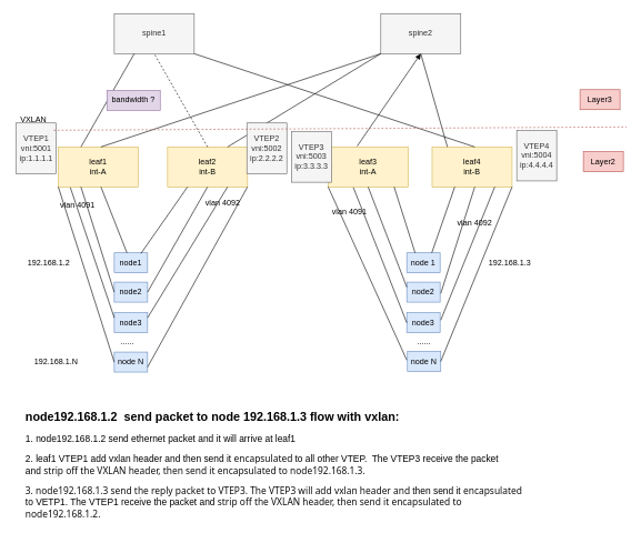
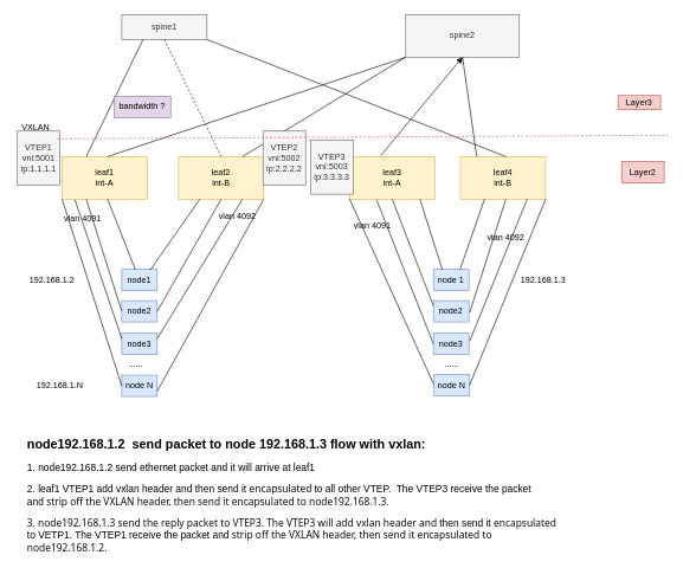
  <mxCell id="0" />
  <mxCell id="1" parent="0" />
  <mxCell id="2" value="leaf1&lt;div&gt;int-A&lt;/div&gt;" style="rounded=0;whiteSpace=wrap;html=1;fillColor=#fff2cc;strokeColor=#d6b656;" parent="1" vertex="1"><mxGeometry x="87" y="220" width="120" height="60" as="geometry" /></mxCell>
  <mxCell id="3" value="leaf2&lt;div&gt;int-B&lt;/div&gt;" style="rounded=0;whiteSpace=wrap;html=1;fillColor=#fff2cc;strokeColor=#d6b656;" parent="1" vertex="1"><mxGeometry x="251" y="220" width="120" height="60" as="geometry" /></mxCell>
  <mxCell id="4" value="leaf3&lt;div&gt;int-A&lt;/div&gt;" style="rounded=0;whiteSpace=wrap;html=1;fillColor=#fff2cc;strokeColor=#d6b656;" parent="1" vertex="1"><mxGeometry x="492" y="220" width="120" height="60" as="geometry" /></mxCell>
  <mxCell id="5" value="leaf4&lt;div&gt;int-B&lt;/div&gt;" style="rounded=0;whiteSpace=wrap;html=1;fillColor=#fff2cc;strokeColor=#d6b656;" parent="1" vertex="1"><mxGeometry x="648" y="220" width="120" height="60" as="geometry" /></mxCell>
- <mxCell id="6" value="spine1" style="rounded=0;whiteSpace=wrap;html=1;fillColor=#f5f5f5;fontColor=#333333;strokeColor=#666666;" parent="1" vertex="1"><mxGeometry x="171" y="20" width="120" height="60" as="geometry" /></mxCell>
- <mxCell id="7" value="spine2" style="rounded=0;whiteSpace=wrap;html=1;fillColor=#f5f5f5;fontColor=#333333;strokeColor=#666666;" parent="1" vertex="1"><mxGeometry x="571" y="20" width="120" height="60" as="geometry" /></mxCell>
+ <mxCell id="6" value="spine1" style="rounded=0;whiteSpace=wrap;html=1;fillColor=#f5f5f5;fontColor=#333333;strokeColor=#666666;" parent="1" vertex="1"><mxGeometry x="171" y="20" width="120" height="35" as="geometry" /></mxCell>
+ <mxCell id="7" value="spine2" style="rounded=0;whiteSpace=wrap;html=1;fillColor=#f5f5f5;fontColor=#333333;strokeColor=#666666;" parent="1" vertex="1"><mxGeometry x="571" y="20" width="160" height="60" as="geometry" /></mxCell>
  <mxCell id="8" value="" style="endArrow=none;html=1;rounded=0;entryX=0.25;entryY=1;entryDx=0;entryDy=0;exitX=0.25;exitY=0;exitDx=0;exitDy=0;" parent="1" target="6" edge="1"><mxGeometry width="50" height="50" relative="1" as="geometry"><mxPoint x="121" y="220" as="sourcePoint" /><mxPoint x="501" y="240" as="targetPoint" /><Array as="points" /></mxGeometry></mxCell>
  <mxCell id="9" value="" style="endArrow=none;html=1;rounded=0;entryX=0;entryY=1;entryDx=0;entryDy=0;exitX=0.5;exitY=0;exitDx=0;exitDy=0;" parent="1" target="7" edge="1"><mxGeometry width="50" height="50" relative="1" as="geometry"><mxPoint x="151" y="220" as="sourcePoint" /><mxPoint x="342" y="90" as="targetPoint" /><Array as="points" /></mxGeometry></mxCell>
  <mxCell id="10" value="" style="endArrow=block;html=1;rounded=0;exitX=0.363;exitY=-0.02;exitDx=0;exitDy=0;exitPerimeter=0;entryX=0.5;entryY=1;entryDx=0;entryDy=0;" parent="1" source="4" target="7" edge="1"><mxGeometry width="50" height="50" relative="1" as="geometry"><mxPoint x="551" y="140" as="sourcePoint" /><mxPoint x="601" y="90" as="targetPoint" /></mxGeometry></mxCell>
  <mxCell id="11" value="" style="endArrow=none;html=1;rounded=0;entryX=0.5;entryY=1;entryDx=0;entryDy=0;exitX=0.5;exitY=0;exitDx=0;exitDy=0;dashed=1;" parent="1" source="3" target="6" edge="1"><mxGeometry width="50" height="50" relative="1" as="geometry"><mxPoint x="301" y="220" as="sourcePoint" /><mxPoint x="261" y="100" as="targetPoint" /></mxGeometry></mxCell>
  <mxCell id="12" value="" style="endArrow=none;html=1;rounded=0;entryX=0.5;entryY=1;entryDx=0;entryDy=0;" parent="1" target="7" edge="1"><mxGeometry width="50" height="50" relative="1" as="geometry"><mxPoint x="671" y="220" as="sourcePoint" /><mxPoint x="721" y="170" as="targetPoint" /></mxGeometry></mxCell>
  <mxCell id="13" value="" style="endArrow=none;html=1;rounded=0;exitX=0.5;exitY=0;exitDx=0;exitDy=0;entryX=1;entryY=1;entryDx=0;entryDy=0;" parent="1" target="6" edge="1"><mxGeometry width="50" height="50" relative="1" as="geometry"><mxPoint x="712" y="220" as="sourcePoint" /><mxPoint x="301" y="90" as="targetPoint" /></mxGeometry></mxCell>
  <mxCell id="14" value="" style="endArrow=none;html=1;rounded=0;entryX=0;entryY=1;entryDx=0;entryDy=0;" parent="1" target="7" edge="1"><mxGeometry width="50" height="50" relative="1" as="geometry"><mxPoint x="341" y="220" as="sourcePoint" /><mxPoint x="391" y="170" as="targetPoint" /></mxGeometry></mxCell>
  <mxCell id="15" value="VTEP1&lt;div&gt;vni:5001&lt;/div&gt;&lt;div&gt;ip:1.1.1.1&lt;/div&gt;" style="text;html=1;align=center;verticalAlign=middle;whiteSpace=wrap;rounded=0;fillColor=#f5f5f5;fontColor=#333333;strokeColor=#666666;" parent="1" vertex="1"><mxGeometry x="24" y="184" width="60" height="76" as="geometry" /></mxCell>
  <mxCell id="16" value="node1" style="rounded=0;whiteSpace=wrap;html=1;fillColor=#dae8fc;strokeColor=#6c8ebf;" parent="1" vertex="1"><mxGeometry x="171" y="379" width="50" height="30" as="geometry" /></mxCell>
  <mxCell id="17" value="node2" style="rounded=0;whiteSpace=wrap;html=1;fillColor=#dae8fc;strokeColor=#6c8ebf;" parent="1" vertex="1"><mxGeometry x="171" y="423" width="50" height="30" as="geometry" /></mxCell>
  <mxCell id="18" value="node3" style="rounded=0;whiteSpace=wrap;html=1;fillColor=#dae8fc;strokeColor=#6c8ebf;" parent="1" vertex="1"><mxGeometry x="171" y="469" width="50" height="30" as="geometry" /></mxCell>
  <mxCell id="19" value="node 1" style="rounded=0;whiteSpace=wrap;html=1;fillColor=#dae8fc;strokeColor=#6c8ebf;" parent="1" vertex="1"><mxGeometry x="610" y="379" width="50" height="30" as="geometry" /></mxCell>
  <mxCell id="20" value="node2" style="rounded=0;whiteSpace=wrap;html=1;fillColor=#dae8fc;strokeColor=#6c8ebf;" parent="1" vertex="1"><mxGeometry x="610" y="423" width="50" height="30" as="geometry" /></mxCell>
  <mxCell id="21" value="node3" style="rounded=0;whiteSpace=wrap;html=1;fillColor=#dae8fc;strokeColor=#6c8ebf;" parent="1" vertex="1"><mxGeometry x="610" y="469" width="50" height="30" as="geometry" /></mxCell>
  <mxCell id="22" value="node N" style="rounded=0;whiteSpace=wrap;html=1;fillColor=#dae8fc;strokeColor=#6c8ebf;" parent="1" vertex="1"><mxGeometry x="611" y="527" width="50" height="30" as="geometry" /></mxCell>
  <mxCell id="23" value="" style="endArrow=none;html=1;rounded=0;entryX=0.5;entryY=1;entryDx=0;entryDy=0;" parent="1" source="16" edge="1"><mxGeometry width="50" height="50" relative="1" as="geometry"><mxPoint x="91" y="400" as="sourcePoint" /><mxPoint x="151" y="280" as="targetPoint" /></mxGeometry></mxCell>
  <mxCell id="24" value="" style="endArrow=none;html=1;rounded=0;entryX=0.25;entryY=1;entryDx=0;entryDy=0;" parent="1" target="3" edge="1"><mxGeometry width="50" height="50" relative="1" as="geometry"><mxPoint x="211" y="380" as="sourcePoint" /><mxPoint x="261" y="330" as="targetPoint" /></mxGeometry></mxCell>
  <mxCell id="25" value="" style="endArrow=none;html=1;rounded=0;entryX=0.25;entryY=1;entryDx=0;entryDy=0;exitX=0;exitY=0.5;exitDx=0;exitDy=0;" parent="1" source="17" edge="1"><mxGeometry width="50" height="50" relative="1" as="geometry"><mxPoint x="71" y="430" as="sourcePoint" /><mxPoint x="121" y="280" as="targetPoint" /></mxGeometry></mxCell>
  <mxCell id="26" value="" style="endArrow=none;html=1;rounded=0;exitX=1;exitY=0.5;exitDx=0;exitDy=0;entryX=0.5;entryY=1;entryDx=0;entryDy=0;" parent="1" source="17" target="3" edge="1"><mxGeometry width="50" height="50" relative="1" as="geometry"><mxPoint x="281" y="420" as="sourcePoint" /><mxPoint x="331" y="370" as="targetPoint" /></mxGeometry></mxCell>
  <mxCell id="27" value="" style="endArrow=none;html=1;rounded=0;exitX=1;exitY=0.25;exitDx=0;exitDy=0;entryX=0.75;entryY=1;entryDx=0;entryDy=0;" parent="1" source="18" target="3" edge="1"><mxGeometry width="50" height="50" relative="1" as="geometry"><mxPoint x="271" y="500" as="sourcePoint" /><mxPoint x="321" y="450" as="targetPoint" /></mxGeometry></mxCell>
  <mxCell id="28" value="" style="endArrow=none;html=1;rounded=0;exitX=0;exitY=0.25;exitDx=0;exitDy=0;entryX=0.117;entryY=1.013;entryDx=0;entryDy=0;entryPerimeter=0;" parent="1" source="18" edge="1"><mxGeometry width="50" height="50" relative="1" as="geometry"><mxPoint x="451" y="290" as="sourcePoint" /><mxPoint x="105.04" y="280.78" as="targetPoint" /><Array as="points" /></mxGeometry></mxCell>
  <mxCell id="29" value="" style="endArrow=none;html=1;rounded=0;exitX=0.25;exitY=0;exitDx=0;exitDy=0;" parent="1" source="19" edge="1"><mxGeometry width="50" height="50" relative="1" as="geometry"><mxPoint x="541" y="330" as="sourcePoint" /><mxPoint x="591" y="280" as="targetPoint" /></mxGeometry></mxCell>
  <mxCell id="30" value="node N" style="rounded=0;whiteSpace=wrap;html=1;fillColor=#dae8fc;strokeColor=#6c8ebf;" parent="1" vertex="1"><mxGeometry x="171" y="528" width="50" height="30" as="geometry" /></mxCell>
  <mxCell id="31" value="" style="endArrow=none;html=1;rounded=0;entryX=0.5;entryY=1;entryDx=0;entryDy=0;exitX=0;exitY=0.25;exitDx=0;exitDy=0;" parent="1" source="20" target="4" edge="1"><mxGeometry width="50" height="50" relative="1" as="geometry"><mxPoint x="551" y="410" as="sourcePoint" /><mxPoint x="601" y="360" as="targetPoint" /></mxGeometry></mxCell>
  <mxCell id="32" value="" style="endArrow=none;html=1;rounded=0;entryX=0.5;entryY=1;entryDx=0;entryDy=0;" parent="1" edge="1"><mxGeometry width="50" height="50" relative="1" as="geometry"><mxPoint x="661" y="440" as="sourcePoint" /><mxPoint x="712" y="280" as="targetPoint" /></mxGeometry></mxCell>
  <mxCell id="33" value="" style="endArrow=none;html=1;rounded=0;entryX=0.25;entryY=1;entryDx=0;entryDy=0;exitX=0.75;exitY=0;exitDx=0;exitDy=0;" parent="1" source="19" edge="1"><mxGeometry width="50" height="50" relative="1" as="geometry"><mxPoint x="571" y="430" as="sourcePoint" /><mxPoint x="682" y="280" as="targetPoint" /><Array as="points" /></mxGeometry></mxCell>
  <mxCell id="34" value="" style="endArrow=none;html=1;rounded=0;entryX=0.75;entryY=1;entryDx=0;entryDy=0;" parent="1" edge="1"><mxGeometry width="50" height="50" relative="1" as="geometry"><mxPoint x="661" y="480" as="sourcePoint" /><mxPoint x="742" y="280" as="targetPoint" /></mxGeometry></mxCell>
  <mxCell id="35" value="" style="endArrow=none;html=1;rounded=0;entryX=0.315;entryY=1.013;entryDx=0;entryDy=0;exitX=0;exitY=0.5;exitDx=0;exitDy=0;entryPerimeter=0;" parent="1" source="21" target="4" edge="1"><mxGeometry width="50" height="50" relative="1" as="geometry"><mxPoint x="594" y="483" as="sourcePoint" /><mxPoint x="536" y="332" as="targetPoint" /></mxGeometry></mxCell>
  <mxCell id="36" value="VXLAN" style="text;html=1;align=center;verticalAlign=middle;whiteSpace=wrap;rounded=0;" parent="1" vertex="1"><mxGeometry y="165" width="60" height="30" as="geometry" x="20" /></mxCell>
  <mxCell id="37" value="......" style="text;html=1;align=center;verticalAlign=middle;whiteSpace=wrap;rounded=0;" parent="1" vertex="1"><mxGeometry x="161" y="497" width="60" height="30" as="geometry" /></mxCell>
  <mxCell id="38" value="......" style="text;html=1;align=center;verticalAlign=middle;whiteSpace=wrap;rounded=0;" parent="1" vertex="1"><mxGeometry x="606" y="497" width="60" height="30" as="geometry" /></mxCell>
  <mxCell id="39" value="" style="endArrow=none;html=1;rounded=0;entryX=1;entryY=1;entryDx=0;entryDy=0;exitX=1;exitY=0.75;exitDx=0;exitDy=0;" parent="1" source="30" target="3" edge="1"><mxGeometry width="50" height="50" relative="1" as="geometry"><mxPoint x="228" y="538" as="sourcePoint" /><mxPoint x="320" y="490" as="targetPoint" /><Array as="points" /></mxGeometry></mxCell>
  <mxCell id="40" value="" style="endArrow=none;html=1;rounded=0;exitX=0;exitY=0.5;exitDx=0;exitDy=0;entryX=0;entryY=1;entryDx=0;entryDy=0;" parent="1" source="30" target="2" edge="1"><mxGeometry width="50" height="50" relative="1" as="geometry"><mxPoint x="40" y="520" as="sourcePoint" /><mxPoint x="90" y="470" as="targetPoint" /></mxGeometry></mxCell>
  <mxCell id="41" value="" style="endArrow=none;html=1;rounded=0;exitX=1;exitY=0.5;exitDx=0;exitDy=0;entryX=1;entryY=1;entryDx=0;entryDy=0;" parent="1" source="22" target="5" edge="1"><mxGeometry width="50" height="50" relative="1" as="geometry"><mxPoint x="680" y="550" as="sourcePoint" /><mxPoint x="730" y="500" as="targetPoint" /></mxGeometry></mxCell>
  <mxCell id="42" value="" style="endArrow=none;html=1;rounded=0;entryX=0;entryY=1;entryDx=0;entryDy=0;" parent="1" target="4" edge="1"><mxGeometry width="50" height="50" relative="1" as="geometry"><mxPoint x="610" y="540" as="sourcePoint" /><mxPoint x="500" y="480" as="targetPoint" /></mxGeometry></mxCell>
  <mxCell id="43" value="192.168.1.N" style="text;html=1;align=center;verticalAlign=middle;whiteSpace=wrap;rounded=0;" parent="1" vertex="1"><mxGeometry x="39" y="527" width="90" height="30" as="geometry" /></mxCell>
  <mxCell id="44" value="192.168.1.2" style="text;html=1;align=center;verticalAlign=middle;whiteSpace=wrap;rounded=0;" parent="1" vertex="1"><mxGeometry x="28" y="379" width="90" height="30" as="geometry" /></mxCell>
  <mxCell id="45" value="192.168.1.3" style="text;html=1;align=center;verticalAlign=middle;whiteSpace=wrap;rounded=0;" parent="1" vertex="1"><mxGeometry x="720" y="379" width="90" height="30" as="geometry" /></mxCell>
  <mxCell id="46" value="VTEP2&lt;div&gt;vni:5002&lt;/div&gt;&lt;div&gt;ip:2.2.2.2&lt;/div&gt;" style="text;html=1;align=center;verticalAlign=middle;whiteSpace=wrap;rounded=0;fillColor=#f5f5f5;fontColor=#333333;strokeColor=#666666;" parent="1" vertex="1"><mxGeometry x="370" y="184" width="60" height="76" as="geometry" /></mxCell>
  <mxCell id="47" value="VTEP3&lt;div&gt;vni:5003&lt;/div&gt;&lt;div&gt;ip:3.3.3.3&lt;/div&gt;" style="text;html=1;align=center;verticalAlign=middle;whiteSpace=wrap;rounded=0;fillColor=#f5f5f5;fontColor=#333333;strokeColor=#666666;" parent="1" vertex="1"><mxGeometry x="437" y="197" width="60" height="76" as="geometry" /></mxCell>
- <mxCell id="48" value="VTEP4&lt;div&gt;vni:5004&lt;/div&gt;&lt;div&gt;ip:4.4.4.4&lt;/div&gt;" style="text;html=1;align=center;verticalAlign=middle;whiteSpace=wrap;rounded=0;fillColor=#f5f5f5;fontColor=#333333;strokeColor=#666666;" parent="1" vertex="1"><mxGeometry x="775" y="195" width="60" height="76" as="geometry" /></mxCell>
  <mxCell id="49" value="&lt;h1 style=&quot;margin-top: 0px; font-size: 18px;&quot;&gt;&lt;font style=&quot;font-size: 18px;&quot;&gt;node192.168.1.2&amp;nbsp; send packet to node 192.168.1.3 flow with vxlan:&lt;/font&gt;&lt;/h1&gt;&lt;p style=&quot;font-size: 14px;&quot;&gt;&lt;font style=&quot;font-size: 14px;&quot;&gt;1&lt;font style=&quot;font-size: 14px;&quot;&gt;. node192.168.1.2 send ethernet packet and it will arrive at leaf1&amp;nbsp;&lt;/font&gt;&lt;/font&gt;&lt;/p&gt;&lt;p style=&quot;font-size: 14px;&quot;&gt;&lt;font style=&quot;font-size: 14px;&quot;&gt;&lt;font style=&quot;font-size: 14px;&quot;&gt;2. leaf1 VTEP1 add vxlan header and then send it&amp;nbsp;&lt;/font&gt;&lt;span style=&quot;background-color: rgb(255, 255, 255); color: rgb(13, 13, 13); font-family: Söhne, ui-sans-serif, system-ui, -apple-system, &amp;quot;Segoe UI&amp;quot;, Roboto, Ubuntu, Cantarell, &amp;quot;Noto Sans&amp;quot;, sans-serif, &amp;quot;Helvetica Neue&amp;quot;, Arial, &amp;quot;Apple Color Emoji&amp;quot;, &amp;quot;Segoe UI Emoji&amp;quot;, &amp;quot;Segoe UI Symbol&amp;quot;, &amp;quot;Noto Color Emoji&amp;quot;; white-space-collapse: preserve;&quot;&gt;encapsulated &lt;/span&gt;&lt;font style=&quot;background-color: initial; font-size: 14px;&quot;&gt;to all other VTEP.&amp;nbsp; The VTEP3 receive the packet and&amp;nbsp;&lt;/font&gt;&lt;span style=&quot;white-space-collapse: preserve; background-color: rgb(255, 255, 255); color: rgb(13, 13, 13); font-family: Söhne, ui-sans-serif, system-ui, -apple-system, &amp;quot;Segoe UI&amp;quot;, Roboto, Ubuntu, Cantarell, &amp;quot;Noto Sans&amp;quot;, sans-serif, &amp;quot;Helvetica Neue&amp;quot;, Arial, &amp;quot;Apple Color Emoji&amp;quot;, &amp;quot;Segoe UI Emoji&amp;quot;, &amp;quot;Segoe UI Symbol&amp;quot;, &amp;quot;Noto Color Emoji&amp;quot;;&quot;&gt;strip off the VXLAN header, then send it encapsulated to node192.168.1.3.&lt;/span&gt;&lt;/font&gt;&lt;/p&gt;&lt;p style=&quot;font-size: 14px;&quot;&gt;&lt;font style=&quot;font-size: 14px;&quot;&gt;&lt;span style=&quot;background-color: rgb(255, 255, 255); color: rgb(13, 13, 13); font-family: Söhne, ui-sans-serif, system-ui, -apple-system, &amp;quot;Segoe UI&amp;quot;, Roboto, Ubuntu, Cantarell, &amp;quot;Noto Sans&amp;quot;, sans-serif, &amp;quot;Helvetica Neue&amp;quot;, Arial, &amp;quot;Apple Color Emoji&amp;quot;, &amp;quot;Segoe UI Emoji&amp;quot;, &amp;quot;Segoe UI Symbol&amp;quot;, &amp;quot;Noto Color Emoji&amp;quot;; white-space-collapse: preserve;&quot;&gt;3. node192.168.1.3 send the reply packet to VTEP3. The VTEP3 will add vxlan header and &lt;/span&gt;&lt;font style=&quot;background-color: initial; font-size: 14px;&quot;&gt;then send it&amp;nbsp;&lt;/font&gt;&lt;span style=&quot;white-space-collapse: preserve; background-color: rgb(255, 255, 255); color: rgb(13, 13, 13); font-family: Söhne, ui-sans-serif, system-ui, -apple-system, &amp;quot;Segoe UI&amp;quot;, Roboto, Ubuntu, Cantarell, &amp;quot;Noto Sans&amp;quot;, sans-serif, &amp;quot;Helvetica Neue&amp;quot;, Arial, &amp;quot;Apple Color Emoji&amp;quot;, &amp;quot;Segoe UI Emoji&amp;quot;, &amp;quot;Segoe UI Symbol&amp;quot;, &amp;quot;Noto Color Emoji&amp;quot;;&quot;&gt;encapsulated &lt;/span&gt;&lt;font style=&quot;background-color: initial; font-size: 14px;&quot;&gt;to VETP1. The VTEP1&amp;nbsp;&lt;/font&gt;&lt;font style=&quot;background-color: initial; font-size: 14px;&quot;&gt;receive the packet and&amp;nbsp;&lt;/font&gt;&lt;span style=&quot;white-space-collapse: preserve; background-color: rgb(255, 255, 255); color: rgb(13, 13, 13); font-family: Söhne, ui-sans-serif, system-ui, -apple-system, &amp;quot;Segoe UI&amp;quot;, Roboto, Ubuntu, Cantarell, &amp;quot;Noto Sans&amp;quot;, sans-serif, &amp;quot;Helvetica Neue&amp;quot;, Arial, &amp;quot;Apple Color Emoji&amp;quot;, &amp;quot;Segoe UI Emoji&amp;quot;, &amp;quot;Segoe UI Symbol&amp;quot;, &amp;quot;Noto Color Emoji&amp;quot;;&quot;&gt;strip off the VXLAN header, then send it encapsulated to node192.168.1.2.&lt;/span&gt;&lt;/font&gt;&lt;/p&gt;" style="text;html=1;whiteSpace=wrap;overflow=hidden;rounded=0;" parent="1" vertex="1"><mxGeometry x="36" y="608" width="750" height="170" as="geometry" /></mxCell>
  <mxCell id="50" value="" style="endArrow=none;dashed=1;html=1;rounded=0;fillColor=#f8cecc;strokeColor=#b85450;exitX=1;exitY=1;exitDx=0;exitDy=0;" parent="1" source="36" edge="1"><mxGeometry width="50" height="50" relative="1" as="geometry"><mxPoint x="101" y="184" as="sourcePoint" /><mxPoint x="940" y="190" as="targetPoint" /><Array as="points" /></mxGeometry></mxCell>
- <mxCell id="51" value="Layer3" style="text;html=1;align=center;verticalAlign=middle;whiteSpace=wrap;rounded=0;fillColor=#f8cecc;strokeColor=#b85450;" parent="1" vertex="1"><mxGeometry x="870" y="134" width="60" height="30" as="geometry" /></mxCell>
+ <mxCell id="51" value="Layer3" style="text;html=1;align=center;verticalAlign=middle;whiteSpace=wrap;rounded=0;fillColor=#f8cecc;strokeColor=#b85450;" parent="1" vertex="1"><mxGeometry x="870" y="134" width="60" height="20" as="geometry" /></mxCell>
  <mxCell id="52" value="Layer2" style="text;html=1;align=center;verticalAlign=middle;whiteSpace=wrap;rounded=0;fillColor=#f8cecc;strokeColor=#b85450;" parent="1" vertex="1"><mxGeometry x="875" y="227" width="60" height="30" as="geometry" /></mxCell>
  <mxCell id="53" value="vlan 4091" style="text;html=1;align=center;verticalAlign=middle;whiteSpace=wrap;rounded=0;" parent="1" vertex="1"><mxGeometry x="86" y="292" width="60" height="30" as="geometry" /></mxCell>
  <mxCell id="54" value="vlan 4092" style="text;html=1;align=center;verticalAlign=middle;whiteSpace=wrap;rounded=0;" parent="1" vertex="1"><mxGeometry x="682" y="319" width="60" height="30" as="geometry" /></mxCell>
  <mxCell id="55" value="vlan 4091" style="text;html=1;align=center;verticalAlign=middle;whiteSpace=wrap;rounded=0;" parent="1" vertex="1"><mxGeometry x="494" y="302" width="60" height="30" as="geometry" /></mxCell>
  <mxCell id="56" value="vlan 4092" style="text;html=1;align=center;verticalAlign=middle;whiteSpace=wrap;rounded=0;" parent="1" vertex="1"><mxGeometry x="304" y="289" width="60" height="30" as="geometry" /></mxCell>
  <mxCell id="57" value="bandwidth ?" style="text;html=1;align=center;verticalAlign=middle;whiteSpace=wrap;rounded=0;fillColor=#e1d5e7;strokeColor=#9673a6;" parent="1" vertex="1"><mxGeometry x="160" y="135" width="80" height="30" as="geometry" /></mxCell>
